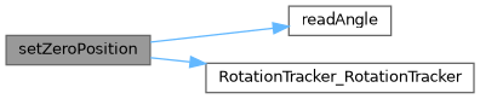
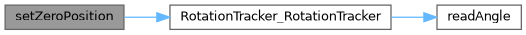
  digraph {
    rankdir=LR
    node [color=grey40 fillcolor=white fontname=Helvetica fontsize=10 shape=box style=filled]
    edge [color=steelblue1 fontname=Helvetica fontsize=10 labelfontname=Helvetica labelfontsize=10 style=solid]
    n1 [color=gray40 fillcolor=grey60 fontcolor=black height=0.2 label=setZeroPosition width=0.4]
    n2 [height=0.2 label=readAngle width=0.4]
    n3 [height=0.2 label=RotationTracker_RotationTracker width=0.4]
-   n1 -> n2
+   n3 -> n2
    n1 -> n3
  }
